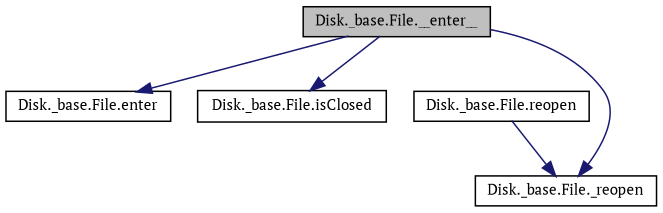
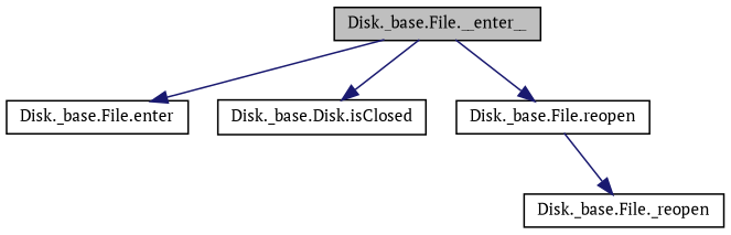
  digraph {
    fontname="PT Serif"
    rankdir=TB
    node [color=black fontname="PT Serif" fontsize=10 shape=record]
    edge [color=midnightblue fontname="PT Serif" fontsize=10 labelfontname=Helvetica labelfontsize=10 style=solid]
    n1 [fillcolor=grey75 fontcolor=black height=0.2 label="Disk._base.File.__enter__" style=filled width=0.4]
    n2 [height=0.2 label="Disk._base.File.enter" width=0.4]
-   n3 [height=0.2 label="Disk._base.File.isClosed" width=0.4]
+   n3 [height=0.2 label="Disk._base.Disk.isClosed" width=0.4]
    n4 [height=0.2 label="Disk._base.File.reopen" width=0.4]
    n5 [height=0.2 label="Disk._base.File._reopen" width=0.4]
    n1 -> n2
    n1 -> n3
-   n1 -> n5
+   n1 -> n4
    n4 -> n5
  }
